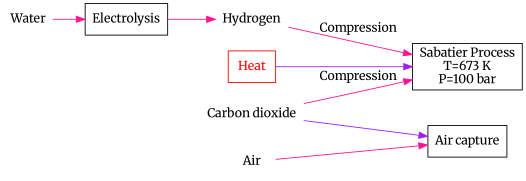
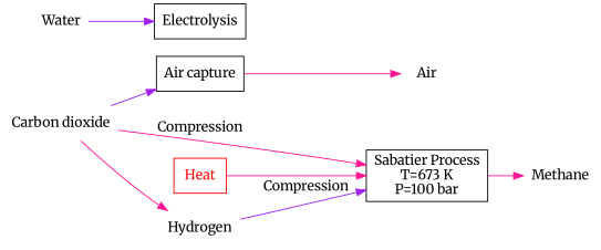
  digraph {
    fontname=Merriweather
    rankdir=LR
    node [fontname=Merriweather shape=none]
    edge [color=deeppink fontname=Merriweather]
    n1 [label="Carbon dioxide"]
    n2 [label="Sabatier Process\nT=673 K\nP=100 bar" shape=rectangle]
    n3 [label="Air capture" shape=rectangle]
+   Methane
    n5 [label=Hydrogen]
    Air
    Electrolysis [shape=rectangle]
    Water
    Heat [color=red fontcolor=red shape=rectangle]
    n1 -> n2 [label=Compression]
    n1 -> n3 [color=purple]
-   n5 -> n2 [label=Compression]
-   Air -> n3
-   Electrolysis -> n5
-   Water -> Electrolysis
-   Heat -> n2 [color=purple]
+   n2 -> Methane
+   n5 -> n2 [color=purple label=Compression]
+   n3 -> Air
+   n1 -> n5
+   Water -> Electrolysis [color=purple]
+   Heat -> n2
  }
